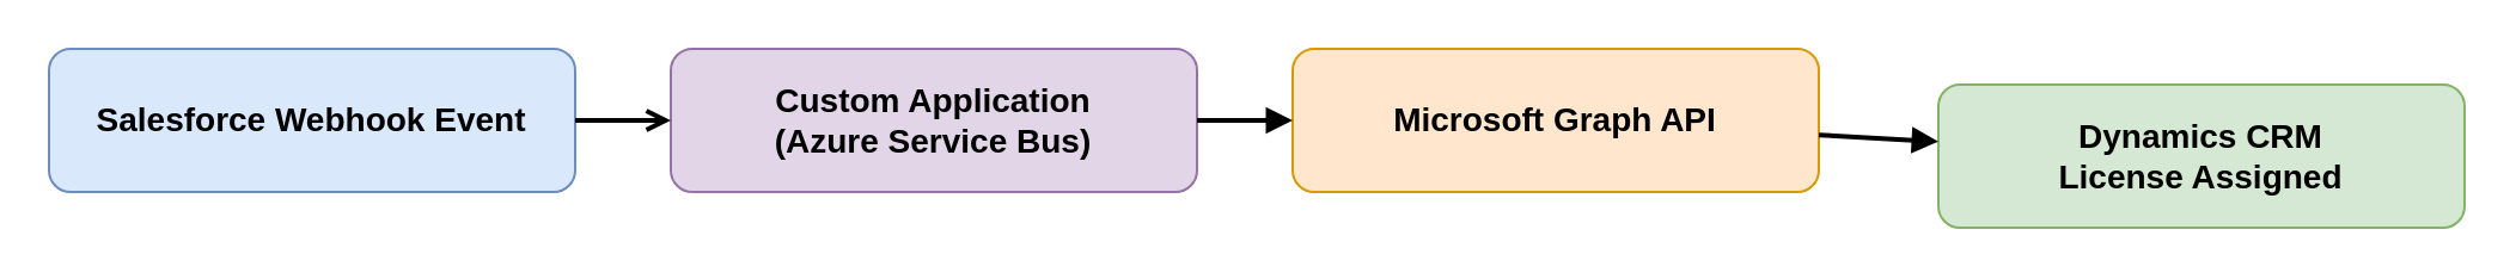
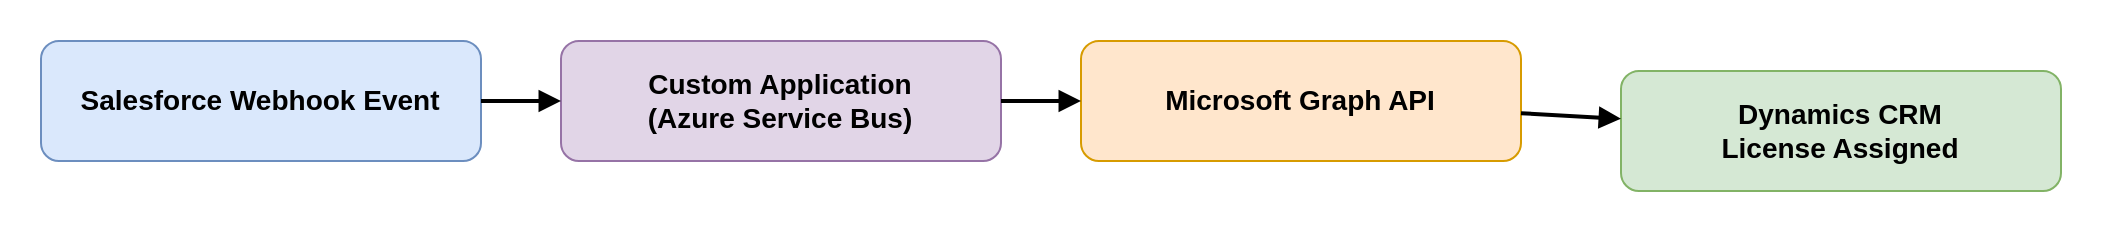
  <mxCell id="0" />
  <mxCell id="1" parent="0" />
  <mxCell id="2" value="Salesforce Webhook Event" style="rounded=1;whiteSpace=wrap;html=1;fillColor=#dae8fc;strokeColor=#6c8ebf;fontSize=14;fontStyle=1;" vertex="1" parent="1"><mxGeometry x="20" y="20" width="220" height="60" as="geometry" /></mxCell>
  <mxCell id="3" value="Custom Application&#10;(Azure Service Bus)" style="rounded=1;whiteSpace=wrap;html=1;fillColor=#e1d5e7;strokeColor=#9673a6;fontSize=14;fontStyle=1;" vertex="1" parent="1"><mxGeometry x="280" y="20" width="220" height="60" as="geometry" /></mxCell>
  <mxCell id="4" value="Microsoft Graph API" style="rounded=1;whiteSpace=wrap;html=1;fillColor=#ffe6cc;strokeColor=#d79b00;fontSize=14;fontStyle=1;" vertex="1" parent="1"><mxGeometry x="540" y="20" width="220" height="60" as="geometry" /></mxCell>
  <mxCell id="5" value="Dynamics CRM&#10;License Assigned" style="rounded=1;whiteSpace=wrap;html=1;fillColor=#d5e8d4;strokeColor=#82b366;fontSize=14;fontStyle=1;" vertex="1" parent="1"><mxGeometry x="810" y="35" width="220" height="60" as="geometry" /></mxCell>
- <mxCell id="6" style="endArrow=open;html=1;strokeWidth=2;" edge="1" parent="1" source="2" target="3"><mxGeometry relative="1" as="geometry" /></mxCell>
+ <mxCell id="6" style="endArrow=block;html=1;strokeWidth=2" edge="1" parent="1" source="2" target="3"><mxGeometry relative="1" as="geometry" /></mxCell>
  <mxCell id="7" style="endArrow=block;html=1;strokeWidth=2" edge="1" parent="1" source="3" target="4"><mxGeometry relative="1" as="geometry" /></mxCell>
  <mxCell id="8" style="endArrow=block;html=1;strokeWidth=2" edge="1" parent="1" source="4" target="5"><mxGeometry relative="1" as="geometry" /></mxCell>
